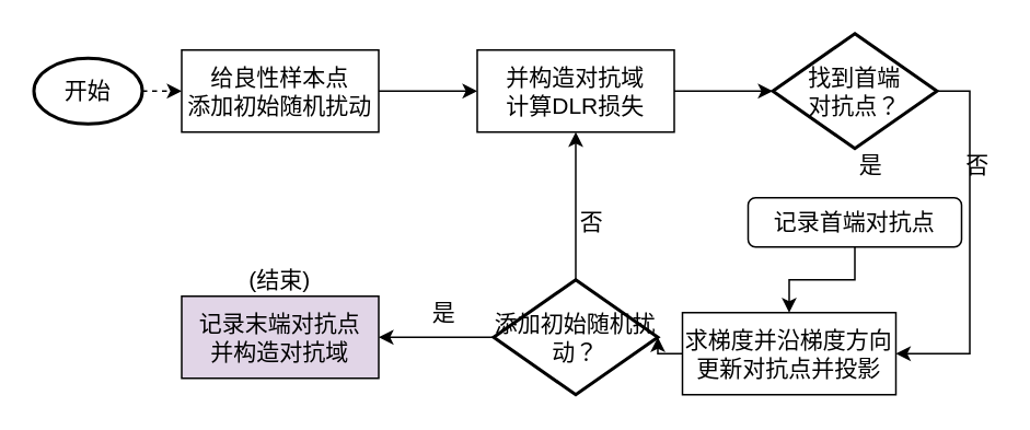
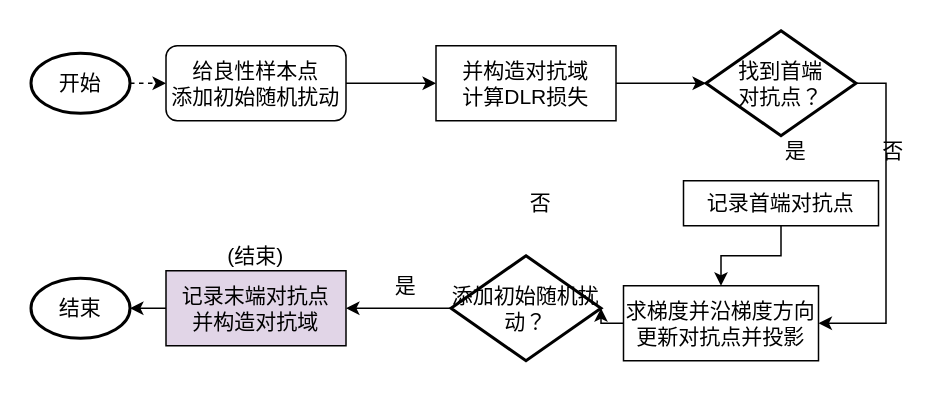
  <mxCell id="0" />
  <mxCell id="1" parent="0" />
  <mxCell id="2" style="edgeStyle=orthogonalEdgeStyle;rounded=0;orthogonalLoop=1;jettySize=auto;html=1;exitX=1;exitY=0.5;exitDx=0;exitDy=0;entryX=0;entryY=0.5;entryDx=0;entryDy=0;" parent="1" source="3" target="5" edge="1"><mxGeometry relative="1" as="geometry" /></mxCell>
- <mxCell id="3" value="&lt;font style=&quot;font-size: 14px;&quot;&gt;给良性样本点&lt;br&gt;添加初始随机扰动&lt;br&gt;&lt;/font&gt;" style="rounded=0;whiteSpace=wrap;html=1;" parent="1" vertex="1"><mxGeometry x="110" y="30" width="120" height="50" as="geometry" /></mxCell>
+ <mxCell id="3" value="&lt;font style=&quot;font-size: 14px;&quot;&gt;给良性样本点&lt;br&gt;添加初始随机扰动&lt;br&gt;&lt;/font&gt;" style="whiteSpace=wrap;html=1;rounded=1;" parent="1" vertex="1"><mxGeometry x="110" y="30" width="120" height="50" as="geometry" /></mxCell>
  <mxCell id="4" style="edgeStyle=orthogonalEdgeStyle;rounded=0;orthogonalLoop=1;jettySize=auto;html=1;exitX=1;exitY=0.5;exitDx=0;exitDy=0;entryX=0;entryY=0.5;entryDx=0;entryDy=0;entryPerimeter=0;" parent="1" source="5" target="12" edge="1"><mxGeometry relative="1" as="geometry" /></mxCell>
  <mxCell id="5" value="&lt;font style=&quot;font-size: 14px;&quot;&gt;并构造对抗域&lt;br&gt;计算DLR损失&lt;br&gt;&lt;/font&gt;" style="rounded=0;whiteSpace=wrap;html=1;" parent="1" vertex="1"><mxGeometry x="290" y="30" width="120" height="50" as="geometry" /></mxCell>
  <mxCell id="6" style="edgeStyle=orthogonalEdgeStyle;rounded=0;orthogonalLoop=1;jettySize=auto;html=1;exitX=0;exitY=0.5;exitDx=0;exitDy=0;entryX=1;entryY=0.5;entryDx=0;entryDy=0;entryPerimeter=0;" parent="1" source="7" target="10" edge="1"><mxGeometry relative="1" as="geometry" /></mxCell>
  <mxCell id="7" value="&lt;font style=&quot;font-size: 14px;&quot;&gt;求梯度并沿梯度方向更新对抗点并投影&lt;/font&gt;" style="rounded=0;whiteSpace=wrap;html=1;" parent="1" vertex="1"><mxGeometry x="415" y="190" width="130" height="50" as="geometry" /></mxCell>
- <mxCell id="8" style="edgeStyle=orthogonalEdgeStyle;rounded=0;orthogonalLoop=1;jettySize=auto;html=1;entryX=0.5;entryY=1;entryDx=0;entryDy=0;" parent="1" source="10" target="5" edge="1"><mxGeometry relative="1" as="geometry" /></mxCell>
  <mxCell id="9" style="edgeStyle=orthogonalEdgeStyle;rounded=0;orthogonalLoop=1;jettySize=auto;html=1;exitX=0;exitY=0.5;exitDx=0;exitDy=0;exitPerimeter=0;" parent="1" source="10" edge="1"><mxGeometry relative="1" as="geometry"><mxPoint x="230" y="205" as="targetPoint" /></mxGeometry></mxCell>
  <mxCell id="10" value="&lt;font style=&quot;font-size: 14px;&quot;&gt;添加初始随机扰动？&lt;/font&gt;" style="strokeWidth=2;html=1;shape=mxgraph.flowchart.decision;whiteSpace=wrap;" parent="1" vertex="1"><mxGeometry x="300" y="170" width="100" height="70" as="geometry" /></mxCell>
  <mxCell id="11" style="edgeStyle=orthogonalEdgeStyle;rounded=0;orthogonalLoop=1;jettySize=auto;html=1;exitX=1;exitY=0.5;exitDx=0;exitDy=0;exitPerimeter=0;entryX=1;entryY=0.5;entryDx=0;entryDy=0;" parent="1" source="12" target="7" edge="1"><mxGeometry relative="1" as="geometry" /></mxCell>
  <mxCell id="12" value="&lt;font style=&quot;font-size: 14px;&quot;&gt;找到首端&lt;br&gt;对抗点？&lt;/font&gt;" style="strokeWidth=2;html=1;shape=mxgraph.flowchart.decision;whiteSpace=wrap;" parent="1" vertex="1"><mxGeometry x="470" y="20" width="100" height="70" as="geometry" /></mxCell>
+ <mxCell id="13" style="edgeStyle=orthogonalEdgeStyle;rounded=0;orthogonalLoop=1;jettySize=auto;html=1;entryX=1;entryY=0.5;entryDx=0;entryDy=0;entryPerimeter=0;" edge="1" parent="1" source="14" target="24"><mxGeometry relative="1" as="geometry" /></mxCell>
  <mxCell id="14" value="&lt;font style=&quot;font-size: 14px;&quot;&gt;记录末端对抗点&lt;br&gt;并构造对抗域&lt;br&gt;&lt;/font&gt;" style="rounded=0;whiteSpace=wrap;html=1;fillColor=#e1d5e7;" parent="1" vertex="1"><mxGeometry x="110" y="180" width="120" height="50" as="geometry" /></mxCell>
  <mxCell id="15" style="edgeStyle=orthogonalEdgeStyle;rounded=0;orthogonalLoop=1;jettySize=auto;html=1;exitX=0.5;exitY=1;exitDx=0;exitDy=0;entryX=0.5;entryY=0;entryDx=0;entryDy=0;" parent="1" source="16" target="7" edge="1"><mxGeometry relative="1" as="geometry" /></mxCell>
- <mxCell id="16" value="&lt;font style=&quot;font-size: 14px;&quot;&gt;记录首端对抗点&lt;/font&gt;" style="whiteSpace=wrap;html=1;rounded=1;" parent="1" vertex="1"><mxGeometry x="455" y="120" width="130" height="30" as="geometry" /></mxCell>
+ <mxCell id="16" value="&lt;font style=&quot;font-size: 14px;&quot;&gt;记录首端对抗点&lt;/font&gt;" style="rounded=0;whiteSpace=wrap;html=1;" parent="1" vertex="1"><mxGeometry x="455" y="120" width="130" height="30" as="geometry" /></mxCell>
  <mxCell id="17" value="&lt;font style=&quot;font-size: 14px;&quot;&gt;是&lt;/font&gt;" style="text;html=1;strokeColor=none;fillColor=none;align=center;verticalAlign=middle;whiteSpace=wrap;rounded=0;" parent="1" vertex="1"><mxGeometry x="520" y="90" width="20" height="20" as="geometry" /></mxCell>
  <mxCell id="18" value="&lt;font style=&quot;font-size: 14px;&quot;&gt;否&lt;/font&gt;" style="text;html=1;strokeColor=none;fillColor=none;align=center;verticalAlign=middle;whiteSpace=wrap;rounded=0;" parent="1" vertex="1"><mxGeometry x="585" y="90" width="20" height="20" as="geometry" /></mxCell>
  <mxCell id="19" value="&lt;font style=&quot;font-size: 14px;&quot;&gt;否&lt;/font&gt;" style="text;html=1;strokeColor=none;fillColor=none;align=center;verticalAlign=middle;whiteSpace=wrap;rounded=0;" parent="1" vertex="1"><mxGeometry x="350" y="125" width="20" height="20" as="geometry" /></mxCell>
  <mxCell id="20" value="&lt;font style=&quot;font-size: 14px;&quot;&gt;是&lt;/font&gt;" style="text;html=1;strokeColor=none;fillColor=none;align=center;verticalAlign=middle;whiteSpace=wrap;rounded=0;" parent="1" vertex="1"><mxGeometry x="260" y="180" width="20" height="20" as="geometry" /></mxCell>
  <mxCell id="21" value="&lt;font style=&quot;font-size: 14px;&quot;&gt;(结束)&lt;/font&gt;" style="text;html=1;strokeColor=none;fillColor=none;align=center;verticalAlign=middle;whiteSpace=wrap;rounded=0;" parent="1" vertex="1"><mxGeometry x="150" y="160" width="40" height="20" as="geometry" /></mxCell>
  <mxCell id="22" style="edgeStyle=orthogonalEdgeStyle;rounded=0;orthogonalLoop=1;jettySize=auto;html=1;exitX=1;exitY=0.5;exitDx=0;exitDy=0;exitPerimeter=0;entryX=0;entryY=0.5;entryDx=0;entryDy=0;dashed=1;" edge="1" parent="1" source="23" target="3"><mxGeometry relative="1" as="geometry" /></mxCell>
  <mxCell id="23" value="&lt;font style=&quot;font-size: 14px;&quot;&gt;开始&lt;/font&gt;" style="strokeWidth=2;html=1;shape=mxgraph.flowchart.start_1;whiteSpace=wrap;" vertex="1" parent="1"><mxGeometry x="20" y="35" width="66" height="40" as="geometry" /></mxCell>
+ <mxCell id="24" value="&lt;font style=&quot;font-size: 14px;&quot;&gt;结束&lt;/font&gt;" style="strokeWidth=2;html=1;shape=mxgraph.flowchart.start_1;whiteSpace=wrap;" vertex="1" parent="1"><mxGeometry x="20" y="185" width="66" height="40" as="geometry" /></mxCell>
